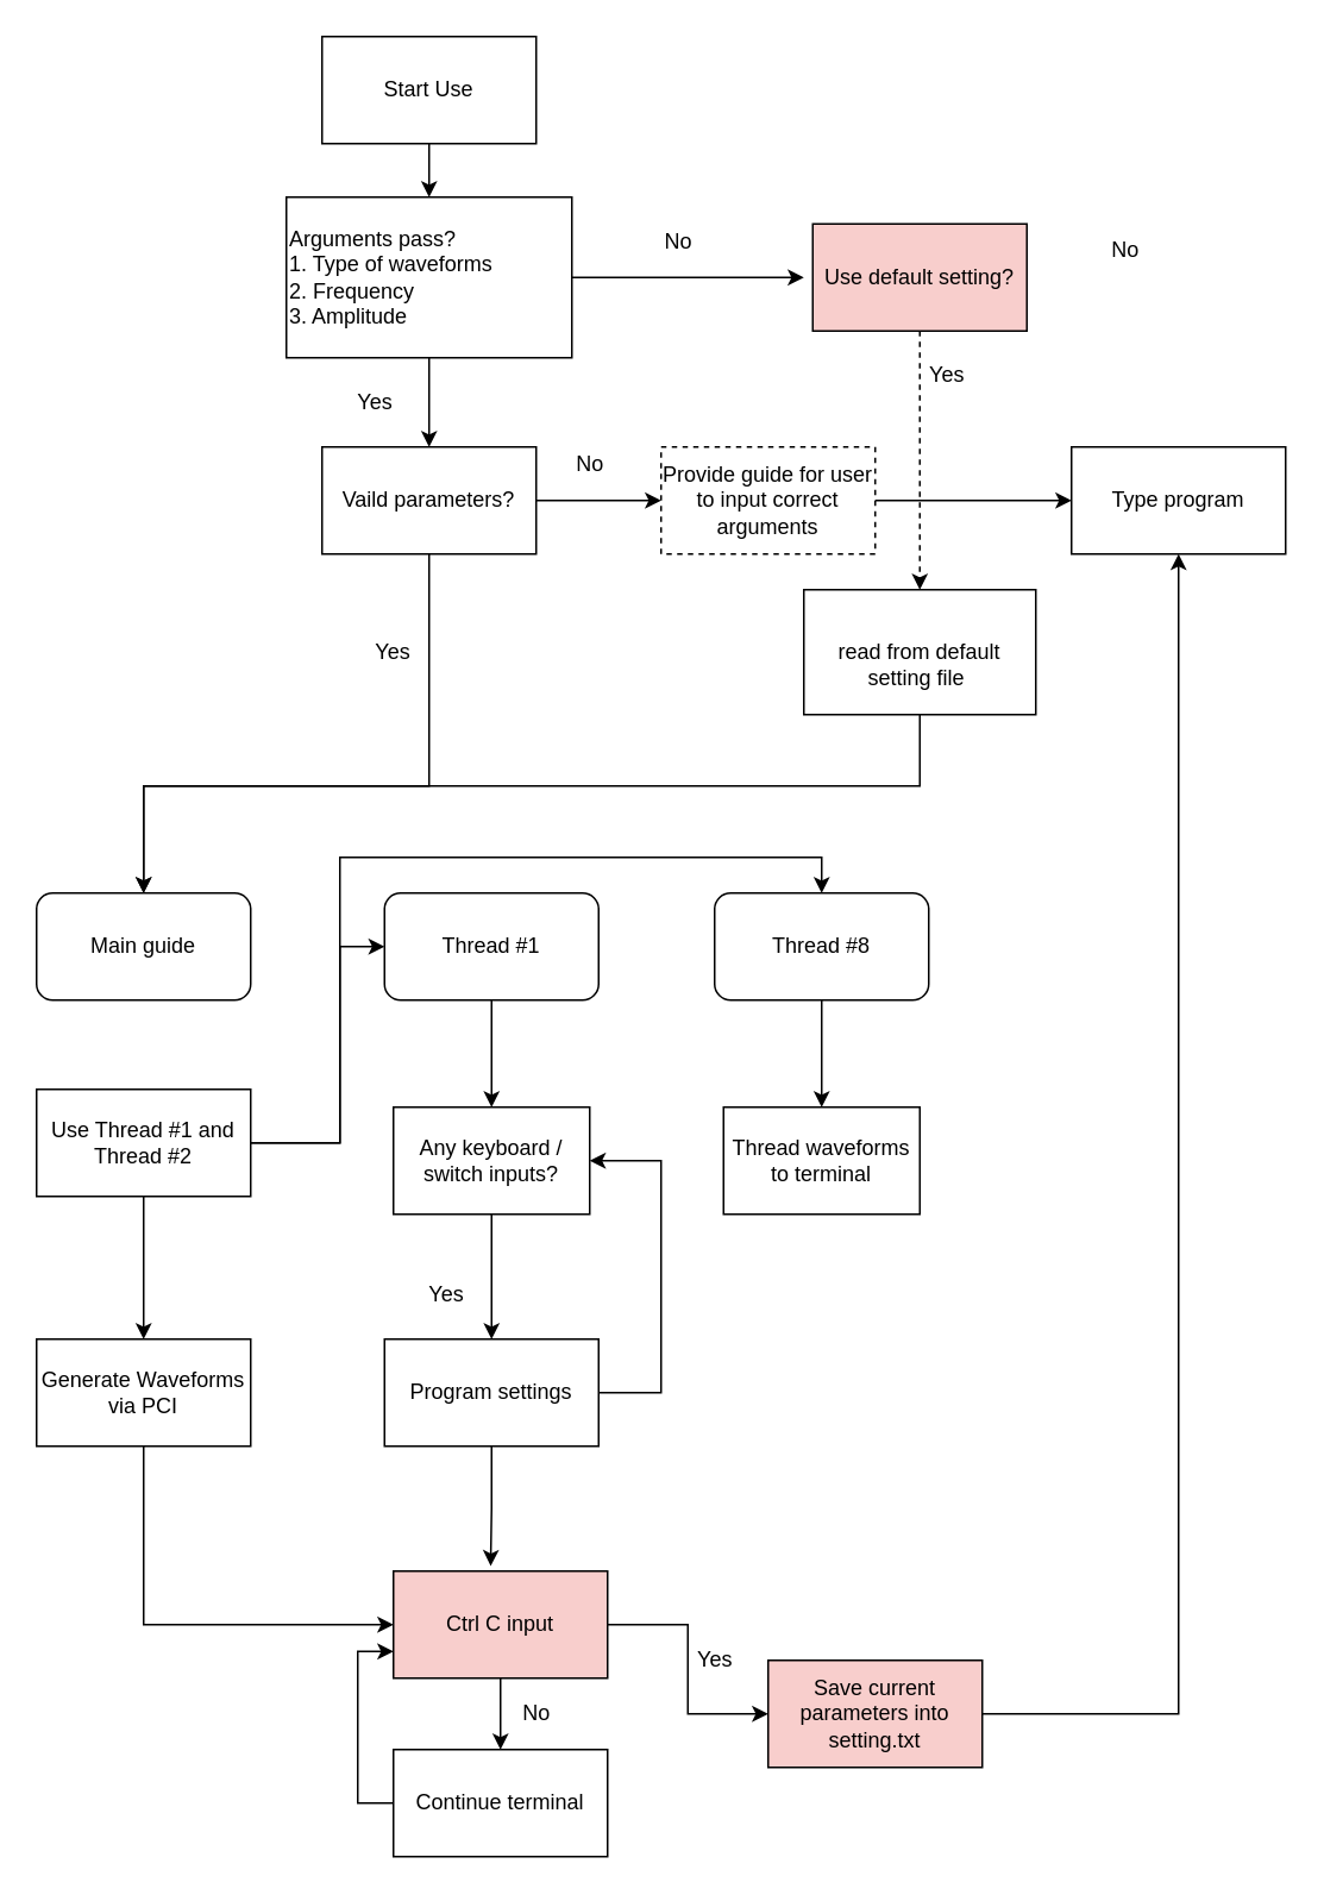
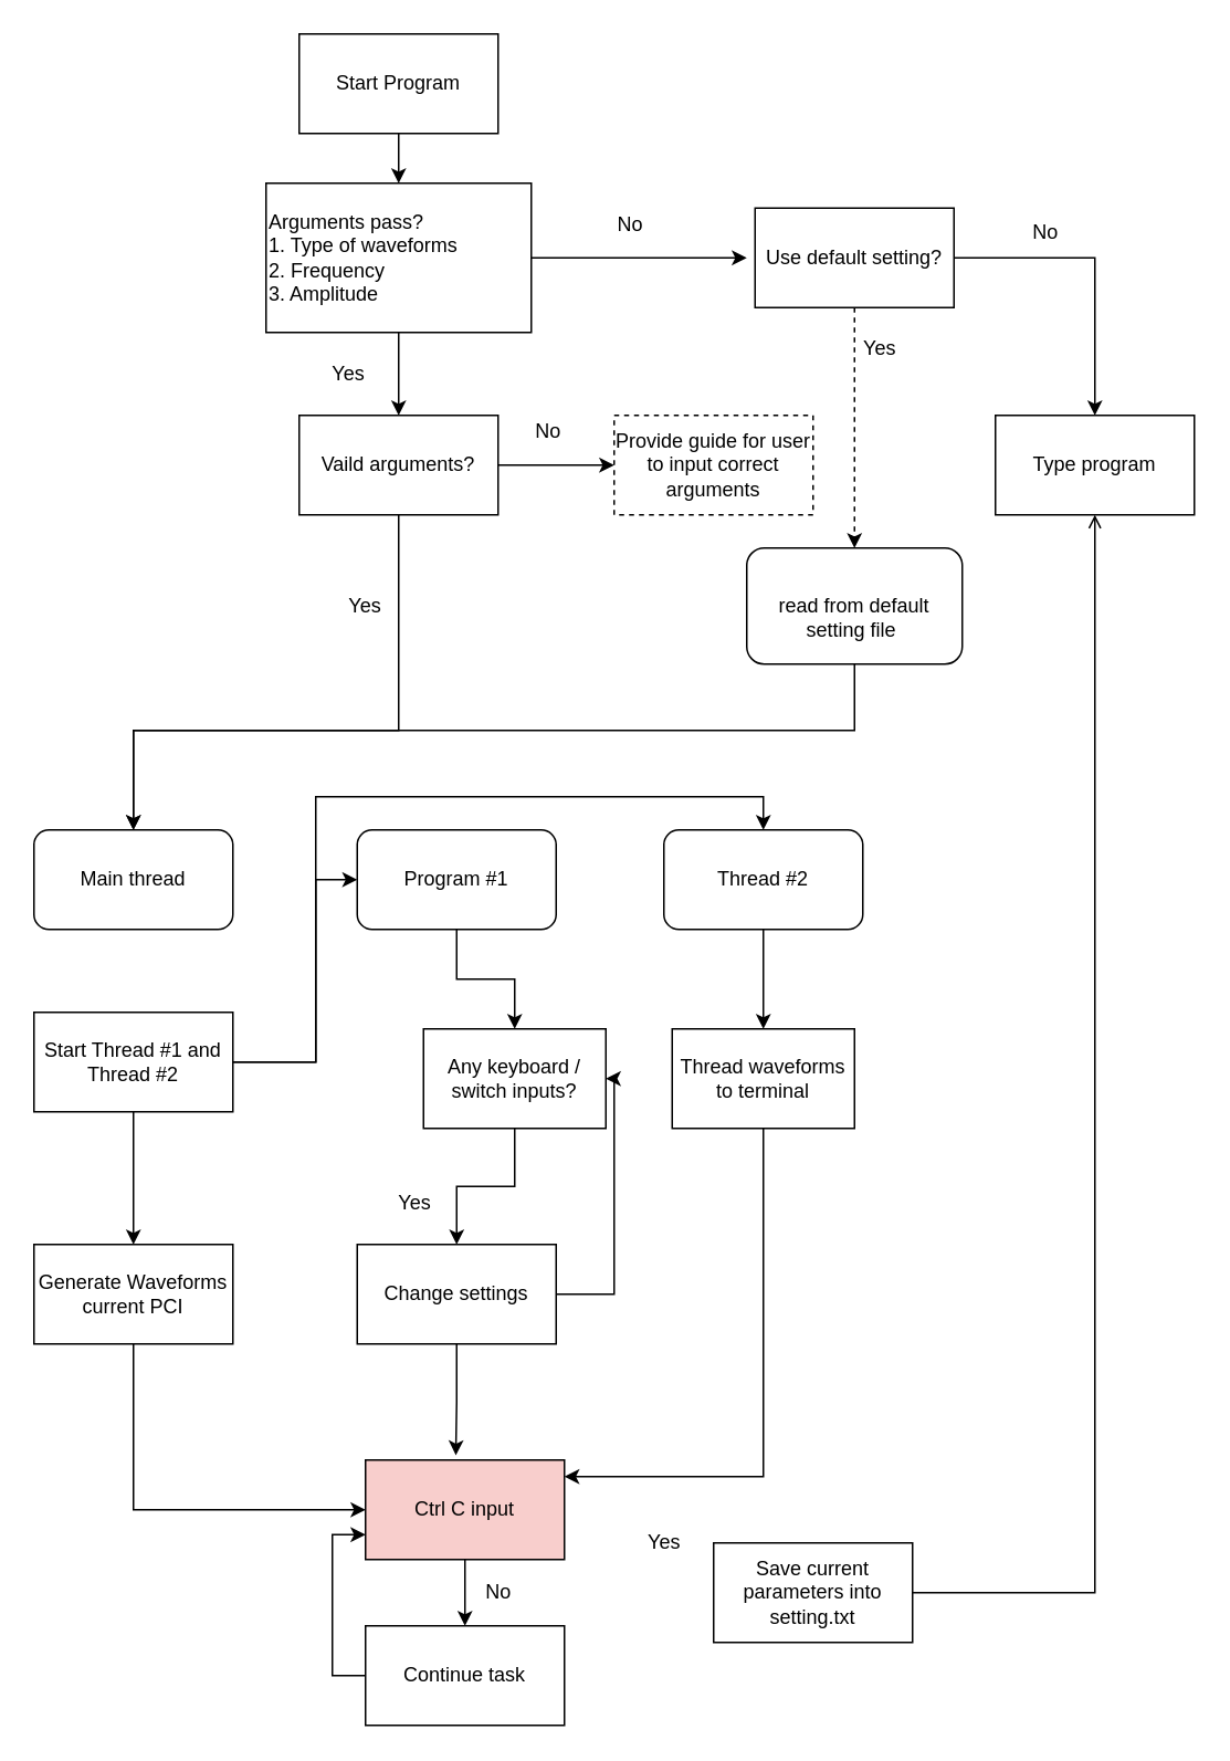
  <mxCell id="0" />
  <mxCell id="1" parent="0" />
  <mxCell id="2" style="edgeStyle=orthogonalEdgeStyle;rounded=0;orthogonalLoop=1;jettySize=auto;html=1;exitX=0.5;exitY=1;exitDx=0;exitDy=0;entryX=0.5;entryY=0;entryDx=0;entryDy=0;" parent="1" source="3" target="6" edge="1"><mxGeometry relative="1" as="geometry" /></mxCell>
- <mxCell id="3" value="Start Use" style="rounded=0;whiteSpace=wrap;html=1;" parent="1" vertex="1"><mxGeometry x="180" y="20" width="120" height="60" as="geometry" /></mxCell>
+ <mxCell id="3" value="Start Program" style="rounded=0;whiteSpace=wrap;html=1;" parent="1" vertex="1"><mxGeometry x="180" y="20" width="120" height="60" as="geometry" /></mxCell>
  <mxCell id="4" style="edgeStyle=orthogonalEdgeStyle;rounded=0;orthogonalLoop=1;jettySize=auto;html=1;exitX=1;exitY=0.5;exitDx=0;exitDy=0;" parent="1" source="6" edge="1"><mxGeometry relative="1" as="geometry"><mxPoint x="450" y="155" as="targetPoint" /></mxGeometry></mxCell>
  <mxCell id="5" style="edgeStyle=orthogonalEdgeStyle;rounded=0;orthogonalLoop=1;jettySize=auto;html=1;exitX=0.5;exitY=1;exitDx=0;exitDy=0;entryX=0.5;entryY=0;entryDx=0;entryDy=0;" parent="1" source="6" target="27" edge="1"><mxGeometry relative="1" as="geometry" /></mxCell>
  <mxCell id="6" value="&lt;span&gt;Arguments pass?&lt;/span&gt;&lt;br&gt;&lt;span&gt;1. Type of waveforms&lt;/span&gt;&lt;br&gt;&lt;span&gt;2. Frequency&lt;/span&gt;&lt;br&gt;&lt;span&gt;3. Amplitude&lt;/span&gt;" style="rounded=0;whiteSpace=wrap;html=1;align=left;" parent="1" vertex="1"><mxGeometry x="160" y="110" width="160" height="90" as="geometry" /></mxCell>
  <mxCell id="7" style="edgeStyle=orthogonalEdgeStyle;rounded=0;orthogonalLoop=1;jettySize=auto;html=1;exitX=0.5;exitY=1;exitDx=0;exitDy=0;entryX=0.5;entryY=0;entryDx=0;entryDy=0;" parent="1" source="8" target="12" edge="1"><mxGeometry relative="1" as="geometry"><Array as="points"><mxPoint x="515" y="440" /><mxPoint x="80" y="440" /></Array></mxGeometry></mxCell>
- <mxCell id="8" value="&lt;br&gt;read from default setting file&amp;nbsp;" style="rounded=0;whiteSpace=wrap;html=1;align=center;" parent="1" vertex="1"><mxGeometry x="450" y="330" width="130" height="70" as="geometry" /></mxCell>
+ <mxCell id="8" value="&lt;br&gt;read from default setting file&amp;nbsp;" style="whiteSpace=wrap;html=1;align=center;rounded=1;" parent="1" vertex="1"><mxGeometry x="450" y="330" width="130" height="70" as="geometry" /></mxCell>
  <mxCell id="9" value="No" style="text;html=1;strokeColor=none;fillColor=none;align=center;verticalAlign=middle;whiteSpace=wrap;rounded=0;" parent="1" vertex="1"><mxGeometry x="350" y="120" width="60" height="30" as="geometry" /></mxCell>
  <mxCell id="10" style="edgeStyle=orthogonalEdgeStyle;rounded=0;orthogonalLoop=1;jettySize=auto;html=1;exitX=0.5;exitY=1;exitDx=0;exitDy=0;entryX=0;entryY=0.5;entryDx=0;entryDy=0;" edge="1" parent="1" source="11" target="44"><mxGeometry relative="1" as="geometry" /></mxCell>
- <mxCell id="11" value="Generate Waveforms via PCI" style="rounded=0;whiteSpace=wrap;html=1;align=center;" parent="1" vertex="1"><mxGeometry x="20" y="750" width="120" height="60" as="geometry" /></mxCell>
- <mxCell id="12" value="Main guide" style="rounded=1;whiteSpace=wrap;html=1;align=center;" parent="1" vertex="1"><mxGeometry x="20" y="500" width="120" height="60" as="geometry" /></mxCell>
+ <mxCell id="11" value="Generate Waveforms current PCI" style="rounded=0;whiteSpace=wrap;html=1;align=center;" parent="1" vertex="1"><mxGeometry x="20" y="750" width="120" height="60" as="geometry" /></mxCell>
+ <mxCell id="12" value="Main thread" style="rounded=1;whiteSpace=wrap;html=1;align=center;" parent="1" vertex="1"><mxGeometry x="20" y="500" width="120" height="60" as="geometry" /></mxCell>
  <mxCell id="13" style="edgeStyle=orthogonalEdgeStyle;rounded=0;orthogonalLoop=1;jettySize=auto;html=1;exitX=0.5;exitY=1;exitDx=0;exitDy=0;entryX=0.5;entryY=0;entryDx=0;entryDy=0;" parent="1" source="16" target="11" edge="1"><mxGeometry relative="1" as="geometry" /></mxCell>
  <mxCell id="14" style="edgeStyle=orthogonalEdgeStyle;rounded=0;orthogonalLoop=1;jettySize=auto;html=1;exitX=1;exitY=0.5;exitDx=0;exitDy=0;entryX=0;entryY=0.5;entryDx=0;entryDy=0;" parent="1" source="16" target="20" edge="1"><mxGeometry relative="1" as="geometry"><mxPoint x="320" y="540" as="targetPoint" /><Array as="points"><mxPoint x="190" y="640" /><mxPoint x="190" y="530" /></Array></mxGeometry></mxCell>
  <mxCell id="15" style="edgeStyle=orthogonalEdgeStyle;rounded=0;orthogonalLoop=1;jettySize=auto;html=1;exitX=1;exitY=0.5;exitDx=0;exitDy=0;entryX=0.5;entryY=0;entryDx=0;entryDy=0;" parent="1" source="16" target="31" edge="1"><mxGeometry relative="1" as="geometry"><Array as="points"><mxPoint x="190" y="640" /><mxPoint x="190" y="480" /><mxPoint x="460" y="480" /></Array></mxGeometry></mxCell>
- <mxCell id="16" value="Use Thread #1 and Thread #2" style="rounded=0;whiteSpace=wrap;html=1;align=center;" parent="1" vertex="1"><mxGeometry x="20" y="610" width="120" height="60" as="geometry" /></mxCell>
+ <mxCell id="16" value="Start Thread #1 and Thread #2" style="rounded=0;whiteSpace=wrap;html=1;align=center;" parent="1" vertex="1"><mxGeometry x="20" y="610" width="120" height="60" as="geometry" /></mxCell>
  <mxCell id="17" style="edgeStyle=orthogonalEdgeStyle;rounded=0;orthogonalLoop=1;jettySize=auto;html=1;exitX=0.5;exitY=1;exitDx=0;exitDy=0;entryX=0.5;entryY=0;entryDx=0;entryDy=0;" parent="1" source="18" target="23" edge="1"><mxGeometry relative="1" as="geometry"><mxPoint x="275" y="760" as="targetPoint" /></mxGeometry></mxCell>
- <mxCell id="18" value="Any keyboard / switch inputs?" style="rounded=0;whiteSpace=wrap;html=1;align=center;" parent="1" vertex="1"><mxGeometry x="220" y="620" width="110" height="60" as="geometry" /></mxCell>
+ <mxCell id="18" value="Any keyboard / switch inputs?" style="rounded=0;whiteSpace=wrap;html=1;align=center;" parent="1" vertex="1"><mxGeometry x="255" y="620" width="110" height="60" as="geometry" /></mxCell>
  <mxCell id="19" style="edgeStyle=orthogonalEdgeStyle;rounded=0;orthogonalLoop=1;jettySize=auto;html=1;exitX=0.5;exitY=1;exitDx=0;exitDy=0;entryX=0.5;entryY=0;entryDx=0;entryDy=0;" parent="1" source="20" target="18" edge="1"><mxGeometry relative="1" as="geometry" /></mxCell>
- <mxCell id="20" value="Thread #1" style="rounded=1;whiteSpace=wrap;html=1;align=center;" parent="1" vertex="1"><mxGeometry x="215" y="500" width="120" height="60" as="geometry" /></mxCell>
+ <mxCell id="20" value="Program #1" style="rounded=1;whiteSpace=wrap;html=1;align=center;" parent="1" vertex="1"><mxGeometry x="215" y="500" width="120" height="60" as="geometry" /></mxCell>
  <mxCell id="21" style="edgeStyle=orthogonalEdgeStyle;rounded=0;orthogonalLoop=1;jettySize=auto;html=1;exitX=1;exitY=0.5;exitDx=0;exitDy=0;entryX=1;entryY=0.5;entryDx=0;entryDy=0;" parent="1" source="23" target="18" edge="1"><mxGeometry relative="1" as="geometry"><Array as="points"><mxPoint x="370" y="780" /><mxPoint x="370" y="650" /></Array></mxGeometry></mxCell>
  <mxCell id="22" style="edgeStyle=orthogonalEdgeStyle;rounded=0;orthogonalLoop=1;jettySize=auto;html=1;exitX=0.5;exitY=1;exitDx=0;exitDy=0;entryX=0.454;entryY=-0.048;entryDx=0;entryDy=0;entryPerimeter=0;" edge="1" parent="1" source="23" target="44"><mxGeometry relative="1" as="geometry" /></mxCell>
- <mxCell id="23" value="Program settings" style="rounded=0;whiteSpace=wrap;html=1;align=center;" parent="1" vertex="1"><mxGeometry x="215" y="750" width="120" height="60" as="geometry" /></mxCell>
+ <mxCell id="23" value="Change settings" style="rounded=0;whiteSpace=wrap;html=1;align=center;" parent="1" vertex="1"><mxGeometry x="215" y="750" width="120" height="60" as="geometry" /></mxCell>
  <mxCell id="24" value="Yes" style="text;html=1;strokeColor=none;fillColor=none;align=center;verticalAlign=middle;whiteSpace=wrap;rounded=0;" parent="1" vertex="1"><mxGeometry x="180" y="210" width="60" height="30" as="geometry" /></mxCell>
  <mxCell id="25" style="edgeStyle=orthogonalEdgeStyle;rounded=0;orthogonalLoop=1;jettySize=auto;html=1;exitX=1;exitY=0.5;exitDx=0;exitDy=0;entryX=0;entryY=0.5;entryDx=0;entryDy=0;" parent="1" source="27" target="28" edge="1"><mxGeometry relative="1" as="geometry"><mxPoint x="90" y="280" as="targetPoint" /><Array as="points" /></mxGeometry></mxCell>
  <mxCell id="26" style="edgeStyle=orthogonalEdgeStyle;rounded=0;orthogonalLoop=1;jettySize=auto;html=1;exitX=0.5;exitY=1;exitDx=0;exitDy=0;entryX=0.5;entryY=0;entryDx=0;entryDy=0;" parent="1" source="27" target="12" edge="1"><mxGeometry relative="1" as="geometry"><Array as="points"><mxPoint x="240" y="440" /><mxPoint x="80" y="440" /></Array></mxGeometry></mxCell>
- <mxCell id="27" value="Vaild parameters?" style="rounded=0;whiteSpace=wrap;html=1;align=center;" parent="1" vertex="1"><mxGeometry x="180" y="250" width="120" height="60" as="geometry" /></mxCell>
+ <mxCell id="27" value="Vaild arguments?" style="rounded=0;whiteSpace=wrap;html=1;align=center;" parent="1" vertex="1"><mxGeometry x="180" y="250" width="120" height="60" as="geometry" /></mxCell>
  <mxCell id="28" value="Provide guide for user to input correct arguments" style="rounded=0;whiteSpace=wrap;html=1;align=center;dashed=1;" parent="1" vertex="1"><mxGeometry x="370" y="250" width="120" height="60" as="geometry" /></mxCell>
  <mxCell id="29" value="Yes" style="text;html=1;strokeColor=none;fillColor=none;align=center;verticalAlign=middle;whiteSpace=wrap;rounded=0;" parent="1" vertex="1"><mxGeometry x="190" y="350" width="60" height="30" as="geometry" /></mxCell>
  <mxCell id="30" style="edgeStyle=orthogonalEdgeStyle;rounded=0;orthogonalLoop=1;jettySize=auto;html=1;exitX=0.5;exitY=1;exitDx=0;exitDy=0;entryX=0.5;entryY=0;entryDx=0;entryDy=0;" parent="1" source="31" target="33" edge="1"><mxGeometry relative="1" as="geometry"><mxPoint x="460.207" y="610" as="targetPoint" /></mxGeometry></mxCell>
- <mxCell id="31" value="Thread #8" style="rounded=1;whiteSpace=wrap;html=1;align=center;" parent="1" vertex="1"><mxGeometry x="400" y="500" width="120" height="60" as="geometry" /></mxCell>
+ <mxCell id="31" value="Thread #2" style="rounded=1;whiteSpace=wrap;html=1;align=center;" parent="1" vertex="1"><mxGeometry x="400" y="500" width="120" height="60" as="geometry" /></mxCell>
+ <mxCell id="32" style="edgeStyle=orthogonalEdgeStyle;rounded=0;orthogonalLoop=1;jettySize=auto;html=1;exitX=0.5;exitY=1;exitDx=0;exitDy=0;" edge="1" parent="1" source="33" target="44"><mxGeometry relative="1" as="geometry"><Array as="points"><mxPoint x="460" y="890" /></Array></mxGeometry></mxCell>
  <mxCell id="33" value="Thread waveforms to terminal" style="rounded=0;whiteSpace=wrap;html=1;align=center;" parent="1" vertex="1"><mxGeometry x="405" y="620" width="110" height="60" as="geometry" /></mxCell>
  <mxCell id="34" value="Yes" style="text;html=1;strokeColor=none;fillColor=none;align=center;verticalAlign=middle;whiteSpace=wrap;rounded=0;" parent="1" vertex="1"><mxGeometry x="220" y="710" width="60" height="30" as="geometry" /></mxCell>
- <mxCell id="36" value="Use default setting?" style="rounded=0;whiteSpace=wrap;html=1;fillColor=#f8cecc;" vertex="1" parent="1"><mxGeometry x="455" y="125" width="120" height="60" as="geometry" /></mxCell>
+ <mxCell id="35" style="edgeStyle=orthogonalEdgeStyle;rounded=0;orthogonalLoop=1;jettySize=auto;html=1;" edge="1" parent="1" source="36" target="40"><mxGeometry relative="1" as="geometry" /></mxCell>
+ <mxCell id="36" value="Use default setting?" style="rounded=0;whiteSpace=wrap;html=1;" vertex="1" parent="1"><mxGeometry x="455" y="125" width="120" height="60" as="geometry" /></mxCell>
  <mxCell id="37" value="" style="endArrow=classic;html=1;rounded=0;exitX=0.5;exitY=1;exitDx=0;exitDy=0;entryX=0.5;entryY=0;entryDx=0;entryDy=0;dashed=1;" edge="1" parent="1" source="36" target="8"><mxGeometry width="50" height="50" relative="1" as="geometry"><mxPoint x="320" y="230" as="sourcePoint" /><mxPoint x="370" y="180" as="targetPoint" /></mxGeometry></mxCell>
  <mxCell id="38" value="Yes" style="text;html=1;align=center;verticalAlign=middle;resizable=0;points=[];autosize=1;strokeColor=none;fillColor=none;" vertex="1" parent="1"><mxGeometry x="510" y="200" width="40" height="20" as="geometry" /></mxCell>
- <mxCell id="39" value="" style="endArrow=classic;html=1;rounded=0;exitX=1;exitY=0.5;exitDx=0;exitDy=0;" edge="1" parent="1" source="28" target="40"><mxGeometry width="50" height="50" relative="1" as="geometry"><mxPoint x="500" y="300" as="sourcePoint" /><mxPoint x="620" y="280" as="targetPoint" /></mxGeometry></mxCell>
  <mxCell id="40" value="Type program" style="rounded=0;whiteSpace=wrap;html=1;" vertex="1" parent="1"><mxGeometry x="600" y="250" width="120" height="60" as="geometry" /></mxCell>
  <mxCell id="41" value="No" style="text;html=1;align=center;verticalAlign=middle;resizable=0;points=[];autosize=1;strokeColor=none;fillColor=none;" vertex="1" parent="1"><mxGeometry x="615" y="130" width="30" height="20" as="geometry" /></mxCell>
  <mxCell id="42" style="edgeStyle=orthogonalEdgeStyle;rounded=0;orthogonalLoop=1;jettySize=auto;html=1;" edge="1" parent="1" source="44" target="47"><mxGeometry relative="1" as="geometry"><mxPoint x="280" y="980" as="targetPoint" /></mxGeometry></mxCell>
- <mxCell id="43" style="edgeStyle=orthogonalEdgeStyle;rounded=0;orthogonalLoop=1;jettySize=auto;html=1;entryX=0;entryY=0.5;entryDx=0;entryDy=0;" edge="1" parent="1" source="44" target="49"><mxGeometry relative="1" as="geometry" /></mxCell>
  <mxCell id="44" value="Ctrl C input" style="rounded=0;whiteSpace=wrap;html=1;fillColor=#f8cecc;" vertex="1" parent="1"><mxGeometry x="220" y="880" width="120" height="60" as="geometry" /></mxCell>
  <mxCell id="45" value="No" style="text;html=1;align=center;verticalAlign=middle;resizable=0;points=[];autosize=1;strokeColor=none;fillColor=none;" vertex="1" parent="1"><mxGeometry x="315" y="250" width="30" height="20" as="geometry" /></mxCell>
  <mxCell id="46" style="edgeStyle=orthogonalEdgeStyle;rounded=0;orthogonalLoop=1;jettySize=auto;html=1;exitX=0;exitY=0.5;exitDx=0;exitDy=0;entryX=0;entryY=0.75;entryDx=0;entryDy=0;" edge="1" parent="1" source="47" target="44"><mxGeometry relative="1" as="geometry" /></mxCell>
- <mxCell id="47" value="Continue terminal" style="rounded=0;whiteSpace=wrap;html=1;" vertex="1" parent="1"><mxGeometry x="220" y="980" width="120" height="60" as="geometry" /></mxCell>
- <mxCell id="48" style="edgeStyle=orthogonalEdgeStyle;rounded=0;orthogonalLoop=1;jettySize=auto;html=1;exitX=1;exitY=0.5;exitDx=0;exitDy=0;entryX=0.5;entryY=1;entryDx=0;entryDy=0;" edge="1" parent="1" source="49" target="40"><mxGeometry relative="1" as="geometry" /></mxCell>
- <mxCell id="49" value="Save current parameters into setting.txt" style="rounded=0;whiteSpace=wrap;html=1;fillColor=#f8cecc;" vertex="1" parent="1"><mxGeometry x="430" y="930" width="120" height="60" as="geometry" /></mxCell>
+ <mxCell id="47" value="Continue task" style="rounded=0;whiteSpace=wrap;html=1;" vertex="1" parent="1"><mxGeometry x="220" y="980" width="120" height="60" as="geometry" /></mxCell>
+ <mxCell id="48" style="edgeStyle=orthogonalEdgeStyle;rounded=0;orthogonalLoop=1;jettySize=auto;html=1;exitX=1;exitY=0.5;exitDx=0;exitDy=0;entryX=0.5;entryY=1;entryDx=0;entryDy=0;endArrow=open;" edge="1" parent="1" source="49" target="40"><mxGeometry relative="1" as="geometry" /></mxCell>
+ <mxCell id="49" value="Save current parameters into setting.txt" style="rounded=0;whiteSpace=wrap;html=1;" vertex="1" parent="1"><mxGeometry x="430" y="930" width="120" height="60" as="geometry" /></mxCell>
  <mxCell id="50" value="No" style="text;html=1;align=center;verticalAlign=middle;resizable=0;points=[];autosize=1;strokeColor=none;fillColor=none;" vertex="1" parent="1"><mxGeometry x="285" y="950" width="30" height="20" as="geometry" /></mxCell>
  <mxCell id="51" value="Yes" style="text;html=1;align=center;verticalAlign=middle;resizable=0;points=[];autosize=1;strokeColor=none;fillColor=none;" vertex="1" parent="1"><mxGeometry x="380" y="920" width="40" height="20" as="geometry" /></mxCell>
